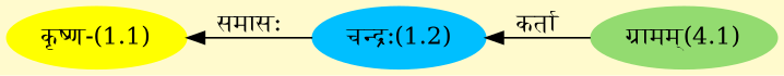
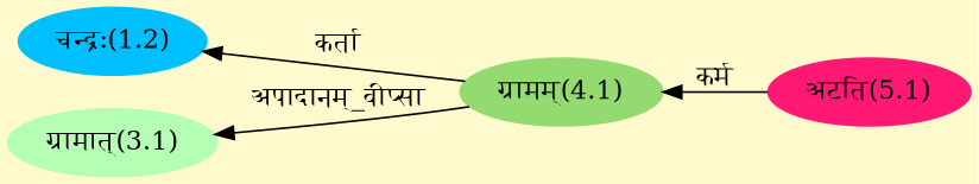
  digraph {
    bgcolor=lemonchiffon1
    compound=true
    rankdir=LR
    node [style=filled]
    edge [dir=back]
-   n1 [color="#FFFF00" label="कृष्ण-(1.1)"]
    n2 [color="#00BFFF" label="चन्द्रः(1.2)"]
    n3 [color="#93DB70" label="ग्रामम्(4.1)"]
-   n1 -> n2 [label="समासः"]
+   n4 [color="#FF1975" label="अटति(5.1)"]
+   n5 [color="#B4FFB4" label="ग्रामात्(3.1)"]
    n2 -> n3 [label="कर्ता"]
+   n3 -> n4 [label="कर्म"]
+   n5 -> n3 [label="अपादानम्_वीप्सा"]
  }
